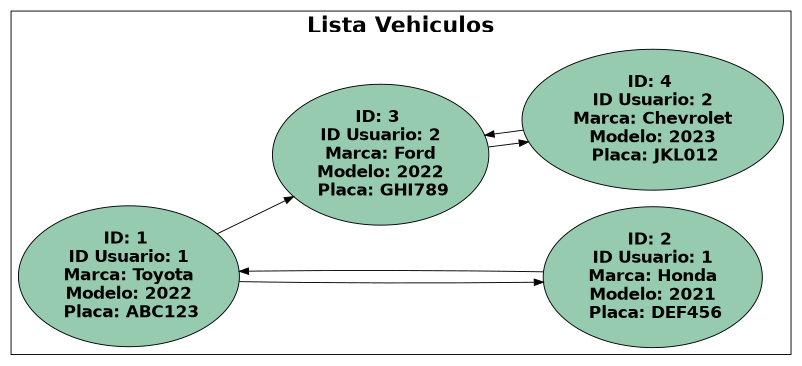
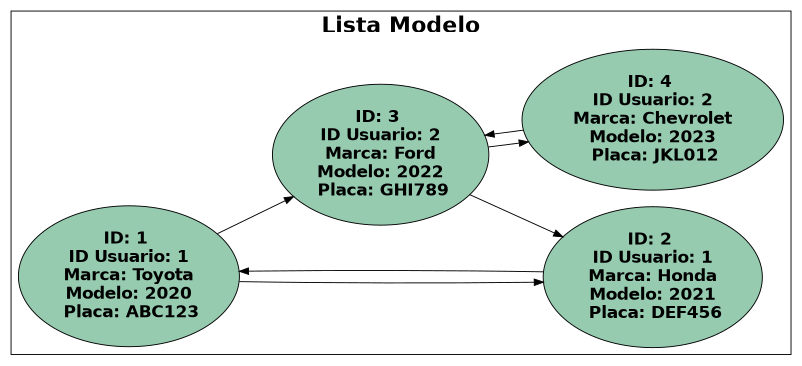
  digraph {
    rankdir=LR
    node [fillcolor="#96cbb0" fontname="Helvetica-Bold" fontsize=18 shape=ellipse style=filled]
-   n1 [label="ID: 1 \n ID Usuario: 1 \n Marca: Toyota \n Modelo: 2022 \n Placa: ABC123"]
+   n1 [label="ID: 1 \n ID Usuario: 1 \n Marca: Toyota \n Modelo: 2020 \n Placa: ABC123"]
    n2 [label="ID: 2 \n ID Usuario: 1 \n Marca: Honda \n Modelo: 2021 \n Placa: DEF456"]
    n3 [label="ID: 3 \n ID Usuario: 2 \n Marca: Ford \n Modelo: 2022 \n Placa: GHI789"]
    n4 [label="ID: 4 \n ID Usuario: 2 \n Marca: Chevrolet \n Modelo: 2023 \n Placa: JKL012"]
    subgraph cluster_1 {
      fontname="Helvetica-Bold"
      fontsize=24
-     label="Lista Vehiculos"
+     label="Lista Modelo"
      lalbelloc=t
      n1
      n2
      n3
      n4
    }
    n1 -> n2
    n1 -> n3
    n2 -> n1
+   n3 -> n2
    n3 -> n4
    n4 -> n3
  }
